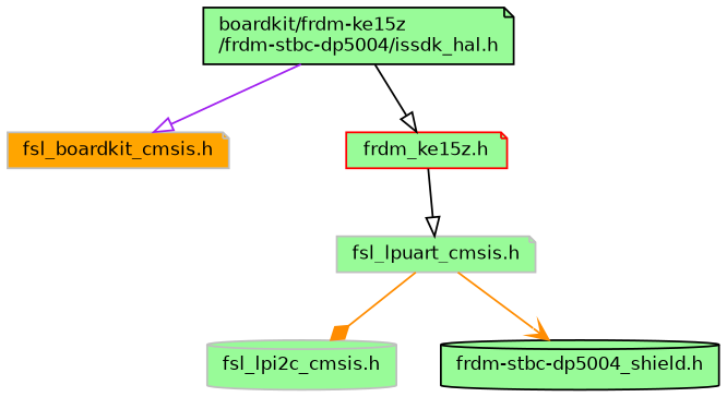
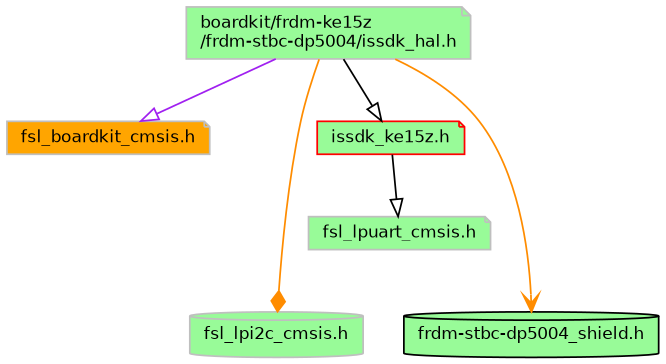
  digraph {
    node [color=grey75 fillcolor=palegreen fontname=Helvetica fontsize=10 shape=note style=filled]
    edge [arrowhead=onormal color=darkorange fontname=Helvetica fontsize=10 labelfontname=Helvetica labelfontsize=10 style=solid]
-   n1 [color=black fontcolor=black height=0.2 label="boardkit/frdm-ke15z\l/frdm-stbc-dp5004/issdk_hal.h" width=0.4]
+   n1 [fontcolor=black height=0.2 label="boardkit/frdm-ke15z\l/frdm-stbc-dp5004/issdk_hal.h" width=0.4]
    n2 [fillcolor=orange height=0.2 label="fsl_boardkit_cmsis.h" width=0.4]
    n3 [height=0.2 label="fsl_lpi2c_cmsis.h" shape=cylinder width=0.4]
-   n4 [color=red height=0.2 label="frdm_ke15z.h" width=0.4]
+   n4 [color=red height=0.2 label="issdk_ke15z.h" width=0.4]
    n5 [color=black height=0.2 label="frdm-stbc-dp5004_shield.h" shape=cylinder width=0.4]
    n6 [height=0.2 label="fsl_lpuart_cmsis.h" width=0.4]
    n1 -> n2 [color=purple]
-   n6 -> n3 [arrowhead=diamond]
+   n1 -> n3 [arrowhead=diamond]
    n1 -> n4 [color=black]
-   n6 -> n5 [arrowhead=vee]
+   n1 -> n5 [arrowhead=vee]
    n4 -> n6 [color=black]
  }
